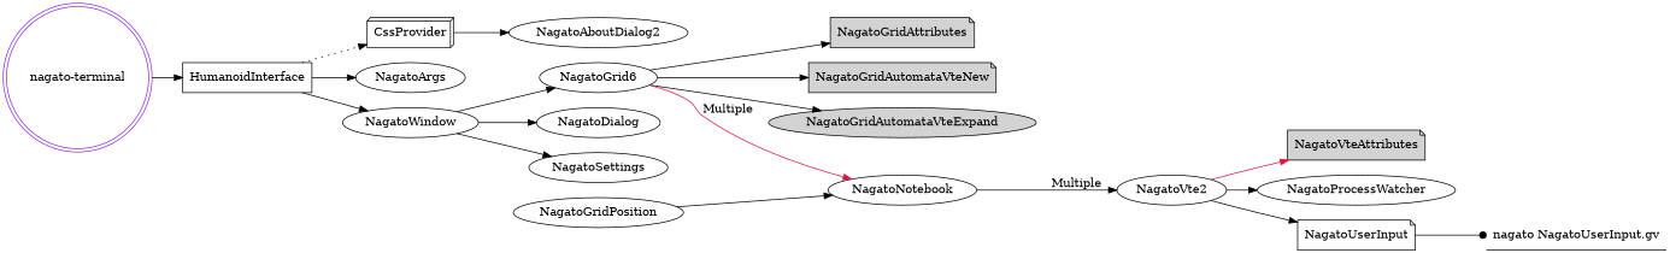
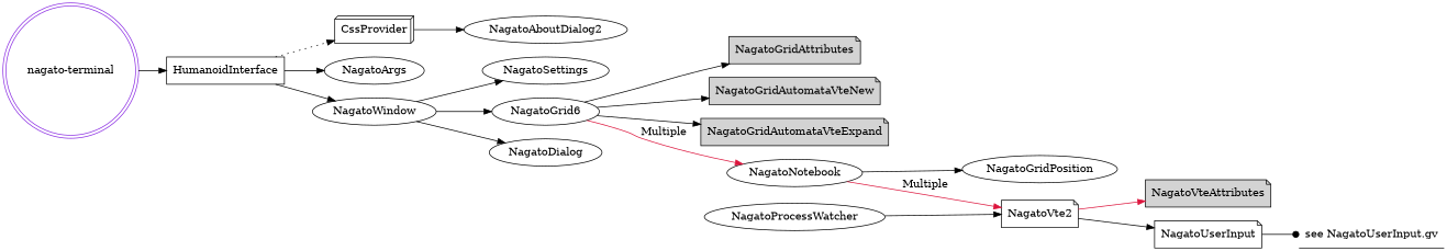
  digraph {
    rankdir=LR
    "nagato-terminal" [color=BlueViolet shape=doublecircle]
    HumanoidInterface [shape=box]
    CssProvider [shape=box3d]
    NagatoArgs
    NagatoWindow
    NagatoAboutDialog2
    n7 [label=NagatoGrid6]
    NagatoDialog
    NagatoSettings
    NagatoGridAttributes [shape=note style=filled]
    NagatoGridAutomataVteNew [shape=note style=filled]
-   NagatoGridAutomataVteExpand [shape=ellipse style=filled]
+   NagatoGridAutomataVteExpand [shape=note style=filled]
    NagatoNotebook
-   NagatoVte2
+   NagatoVte2 [shape=note]
    NagatoGridPosition
    NagatoVteAttributes [shape=note style=filled]
    NagatoProcessWatcher
    NagatoUserInput [shape=note]
-   n19 [label="nagato NagatoUserInput.gv" shape=underline]
+   n19 [label="see NagatoUserInput.gv" shape=underline]
    "nagato-terminal" -> HumanoidInterface
    HumanoidInterface -> CssProvider [style=dotted]
    HumanoidInterface -> NagatoArgs
    HumanoidInterface -> NagatoWindow
    CssProvider -> NagatoAboutDialog2
    NagatoWindow -> n7
    NagatoWindow -> NagatoDialog
    NagatoWindow -> NagatoSettings
    n7 -> NagatoGridAttributes
    n7 -> NagatoGridAutomataVteNew
    n7 -> NagatoGridAutomataVteExpand
    n7 -> NagatoNotebook [color=Crimson label=Multiple]
-   NagatoNotebook -> NagatoVte2 [color=black label=Multiple]
-   NagatoGridPosition -> NagatoNotebook
+   NagatoNotebook -> NagatoVte2 [color=Crimson label=Multiple]
+   NagatoNotebook -> NagatoGridPosition
    NagatoVte2 -> NagatoVteAttributes [color=Crimson]
-   NagatoVte2 -> NagatoProcessWatcher
+   NagatoProcessWatcher -> NagatoVte2
    NagatoVte2 -> NagatoUserInput
    NagatoUserInput -> n19 [arrowhead=dot]
  }
